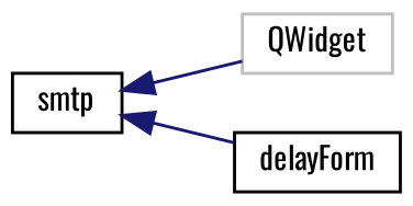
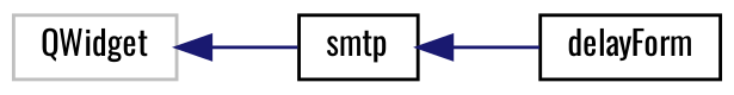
  digraph {
    fontname=Oswald
    rankdir=LR
    node [color=black fillcolor=white fontname=Oswald fontsize=10 shape=record style=filled]
    edge [color=midnightblue dir=back fontname=Oswald fontsize=10 labelfontname=Helvetica labelfontsize=10 style=solid]
    n1 [color=grey75 height=0.2 label=QWidget width=0.4]
    n2 [height=0.2 label=smtp width=0.4]
    n3 [height=0.2 label=delayForm width=0.4]
-   n2 -> n1
+   n1 -> n2
    n2 -> n3
  }
